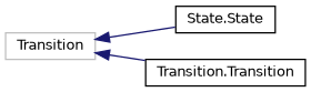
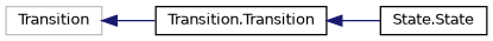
  digraph {
    rankdir=LR
    node [color=black fillcolor=white fontname=Helvetica fontsize=10 shape=record style=filled]
    edge [color=midnightblue dir=back fontname=Helvetica fontsize=10 labelfontname=Helvetica labelfontsize=10 style=solid]
    n1 [color=grey75 height=0.2 label=Transition width=0.4]
    n2 [height=0.2 label="State.State" width=0.4]
    n3 [height=0.2 label="Transition.Transition" width=0.4]
-   n1 -> n2
+   n3 -> n2
    n1 -> n3
  }
